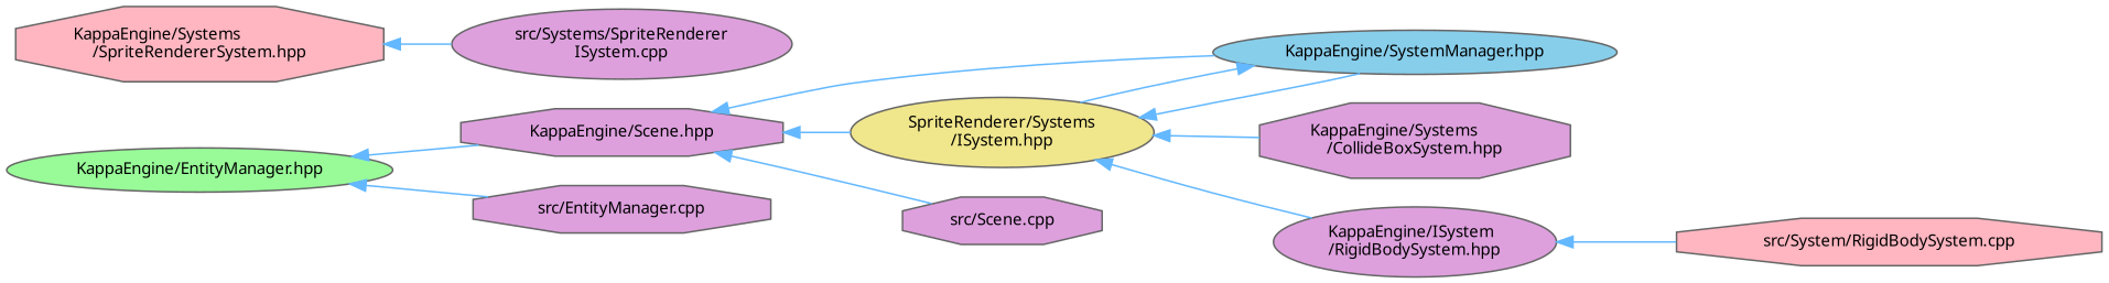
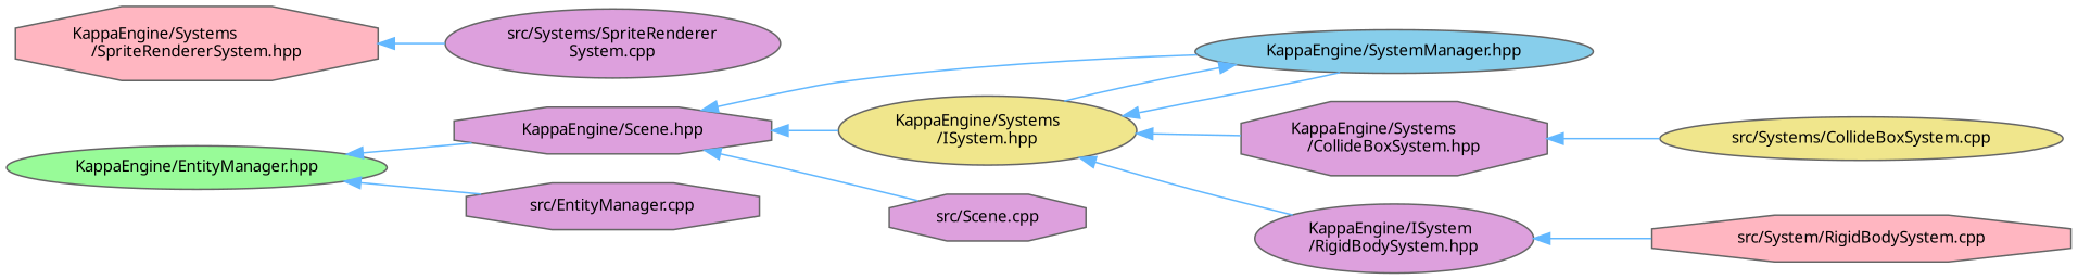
  digraph {
    fontname="Noto Sans"
    rankdir=LR
    node [color=grey40 fillcolor=plum fontname="Noto Sans" fontsize=10 shape=ellipse style=filled]
    edge [color=steelblue1 dir=back fontname="Noto Sans" fontsize=10 labelfontname=Helvetica labelfontsize=10 style=solid]
    n1 [color=gray40 fillcolor=palegreen fontcolor=black height=0.2 label="KappaEngine/EntityManager.hpp" width=0.4]
    n2 [height=0.2 label="KappaEngine/Scene.hpp" shape=octagon width=0.4]
    n3 [height=0.2 label="src/EntityManager.cpp" shape=octagon width=0.4]
-   n4 [fillcolor=khaki height=0.2 label="SpriteRenderer/Systems\l/ISystem.hpp" width=0.4]
+   n4 [fillcolor=khaki height=0.2 label="KappaEngine/Systems\l/ISystem.hpp" width=0.4]
    n5 [fillcolor=skyblue height=0.2 label="KappaEngine/SystemManager.hpp" width=0.4]
    n6 [height=0.2 label="src/Scene.cpp" shape=octagon width=0.4]
    n7 [height=0.2 label="KappaEngine/Systems\l/CollideBoxSystem.hpp" shape=octagon width=0.4]
    n8 [height=0.2 label="KappaEngine/ISystem\l/RigidBodySystem.hpp" width=0.4]
+   n9 [fillcolor=khaki height=0.2 label="src/Systems/CollideBoxSystem.cpp" width=0.4]
    n10 [fillcolor=lightpink height=0.2 label="src/System/RigidBodySystem.cpp" shape=octagon width=0.4]
    n11 [fillcolor=lightpink height=0.2 label="KappaEngine/Systems\l/SpriteRendererSystem.hpp" shape=octagon width=0.4]
-   n12 [height=0.2 label="src/Systems/SpriteRenderer\lISystem.cpp" width=0.4]
+   n12 [height=0.2 label="src/Systems/SpriteRenderer\lSystem.cpp" width=0.4]
    n1 -> n2
    n1 -> n3
    n2 -> n4
    n2 -> n5
    n2 -> n6
    n4 -> n5
    n4 -> n7
    n4 -> n8
    n5 -> n4
+   n7 -> n9
    n8 -> n10
    n11 -> n12
  }
